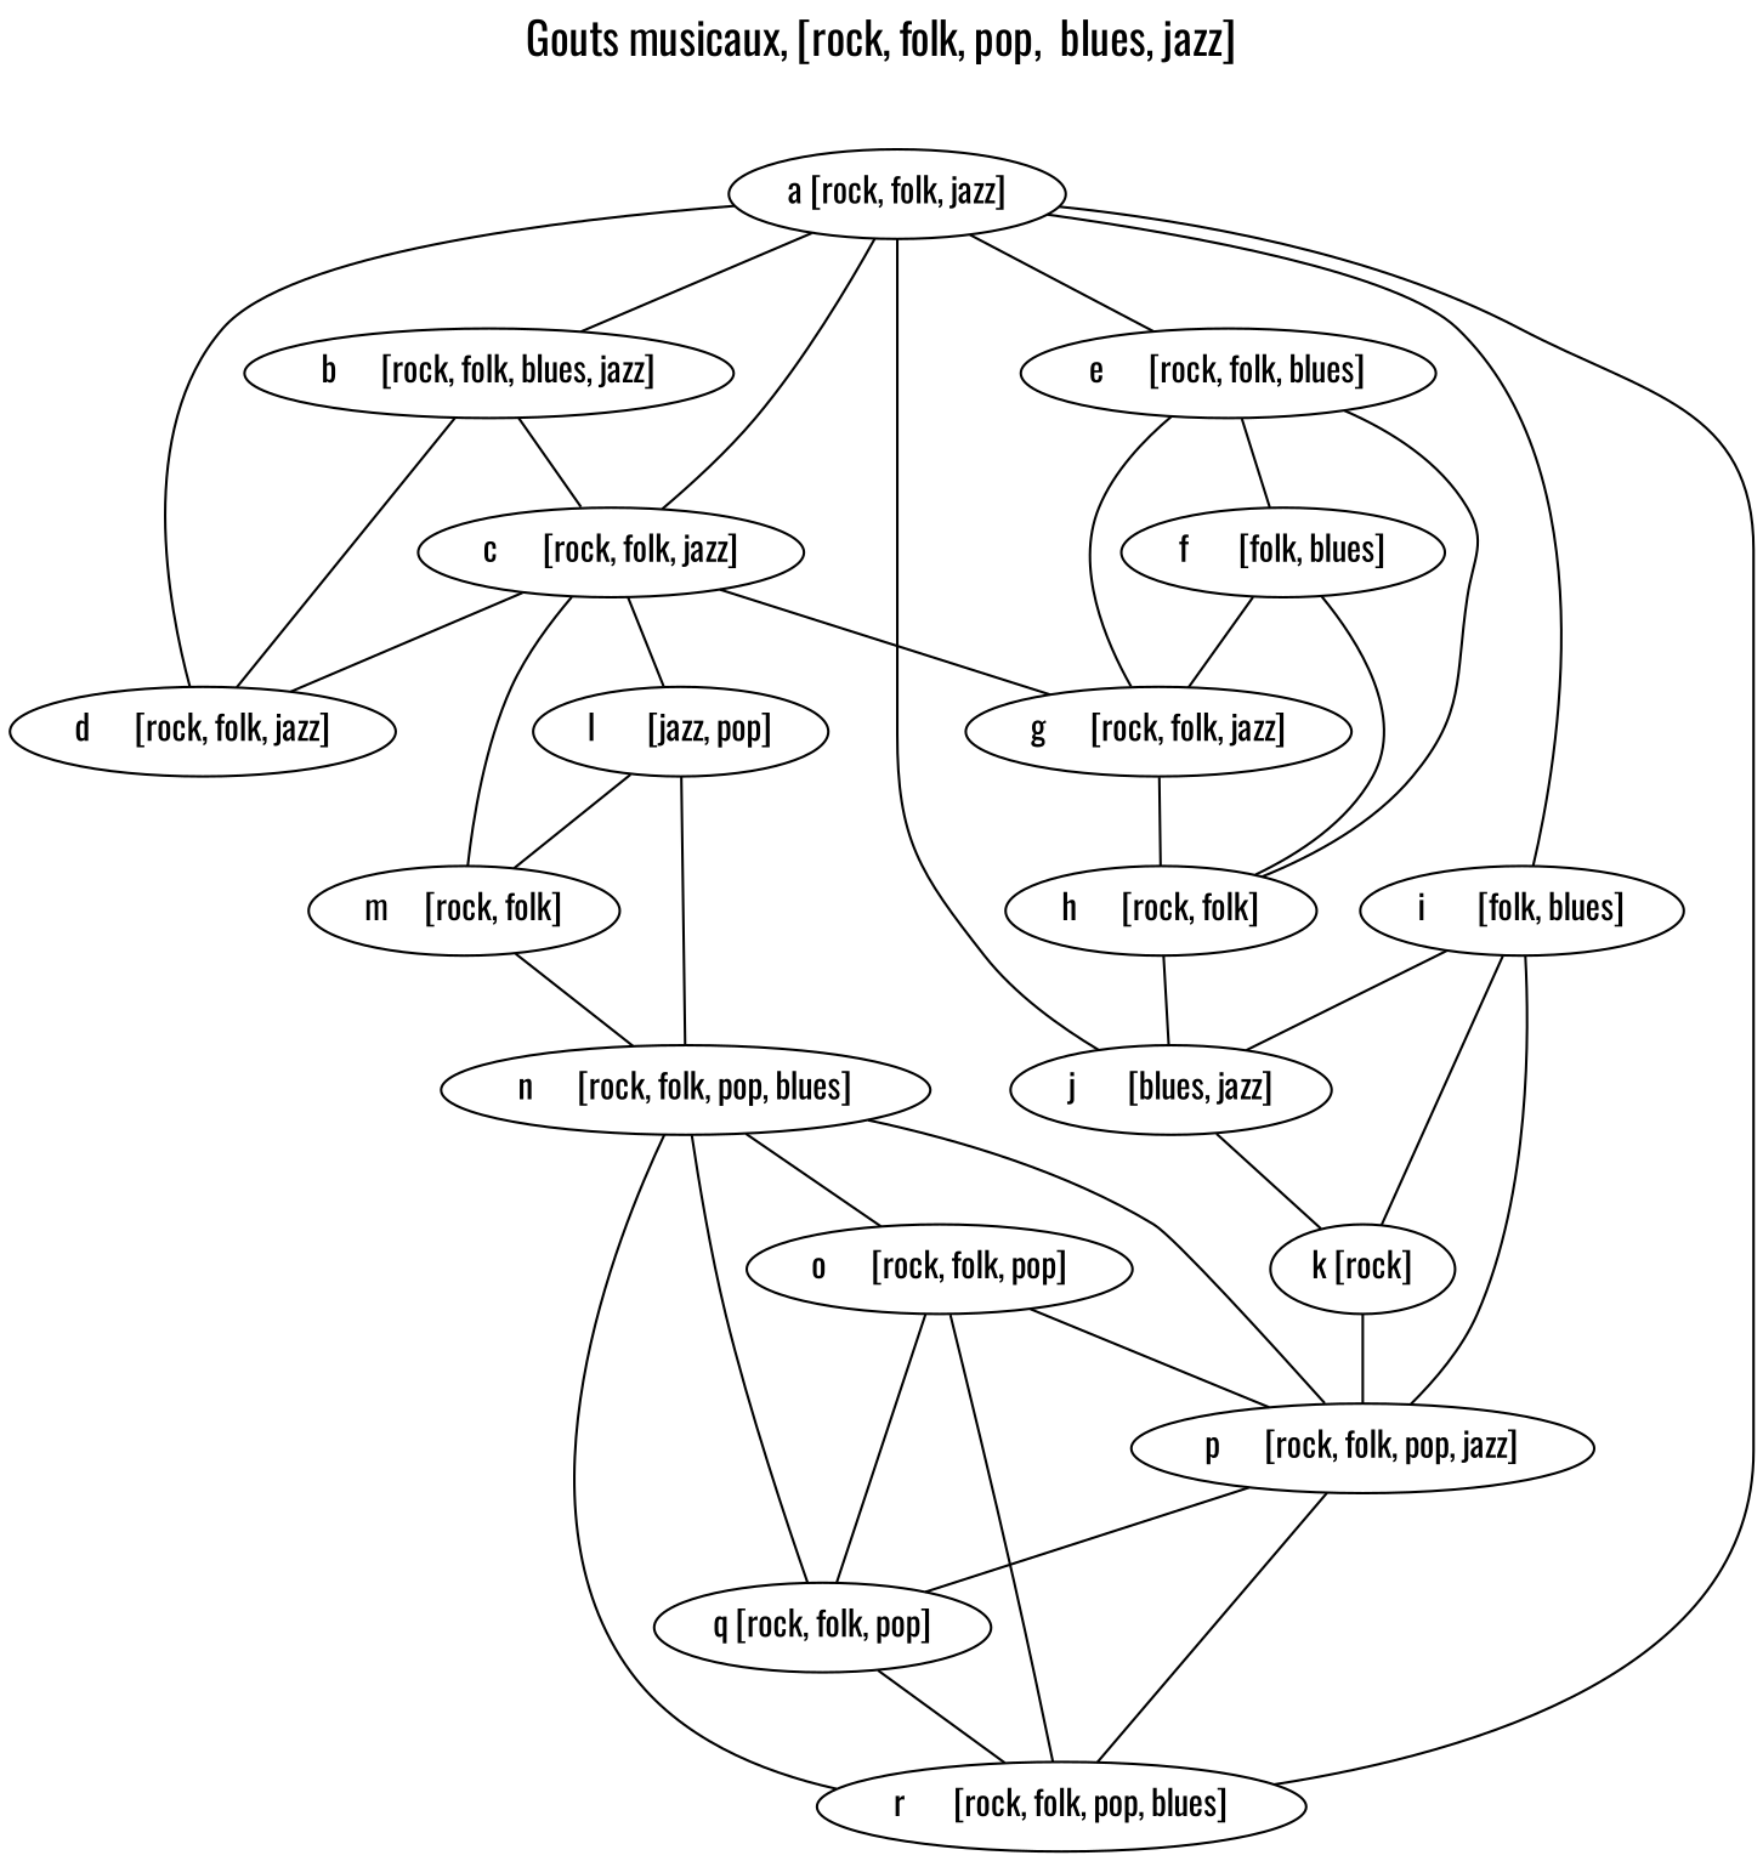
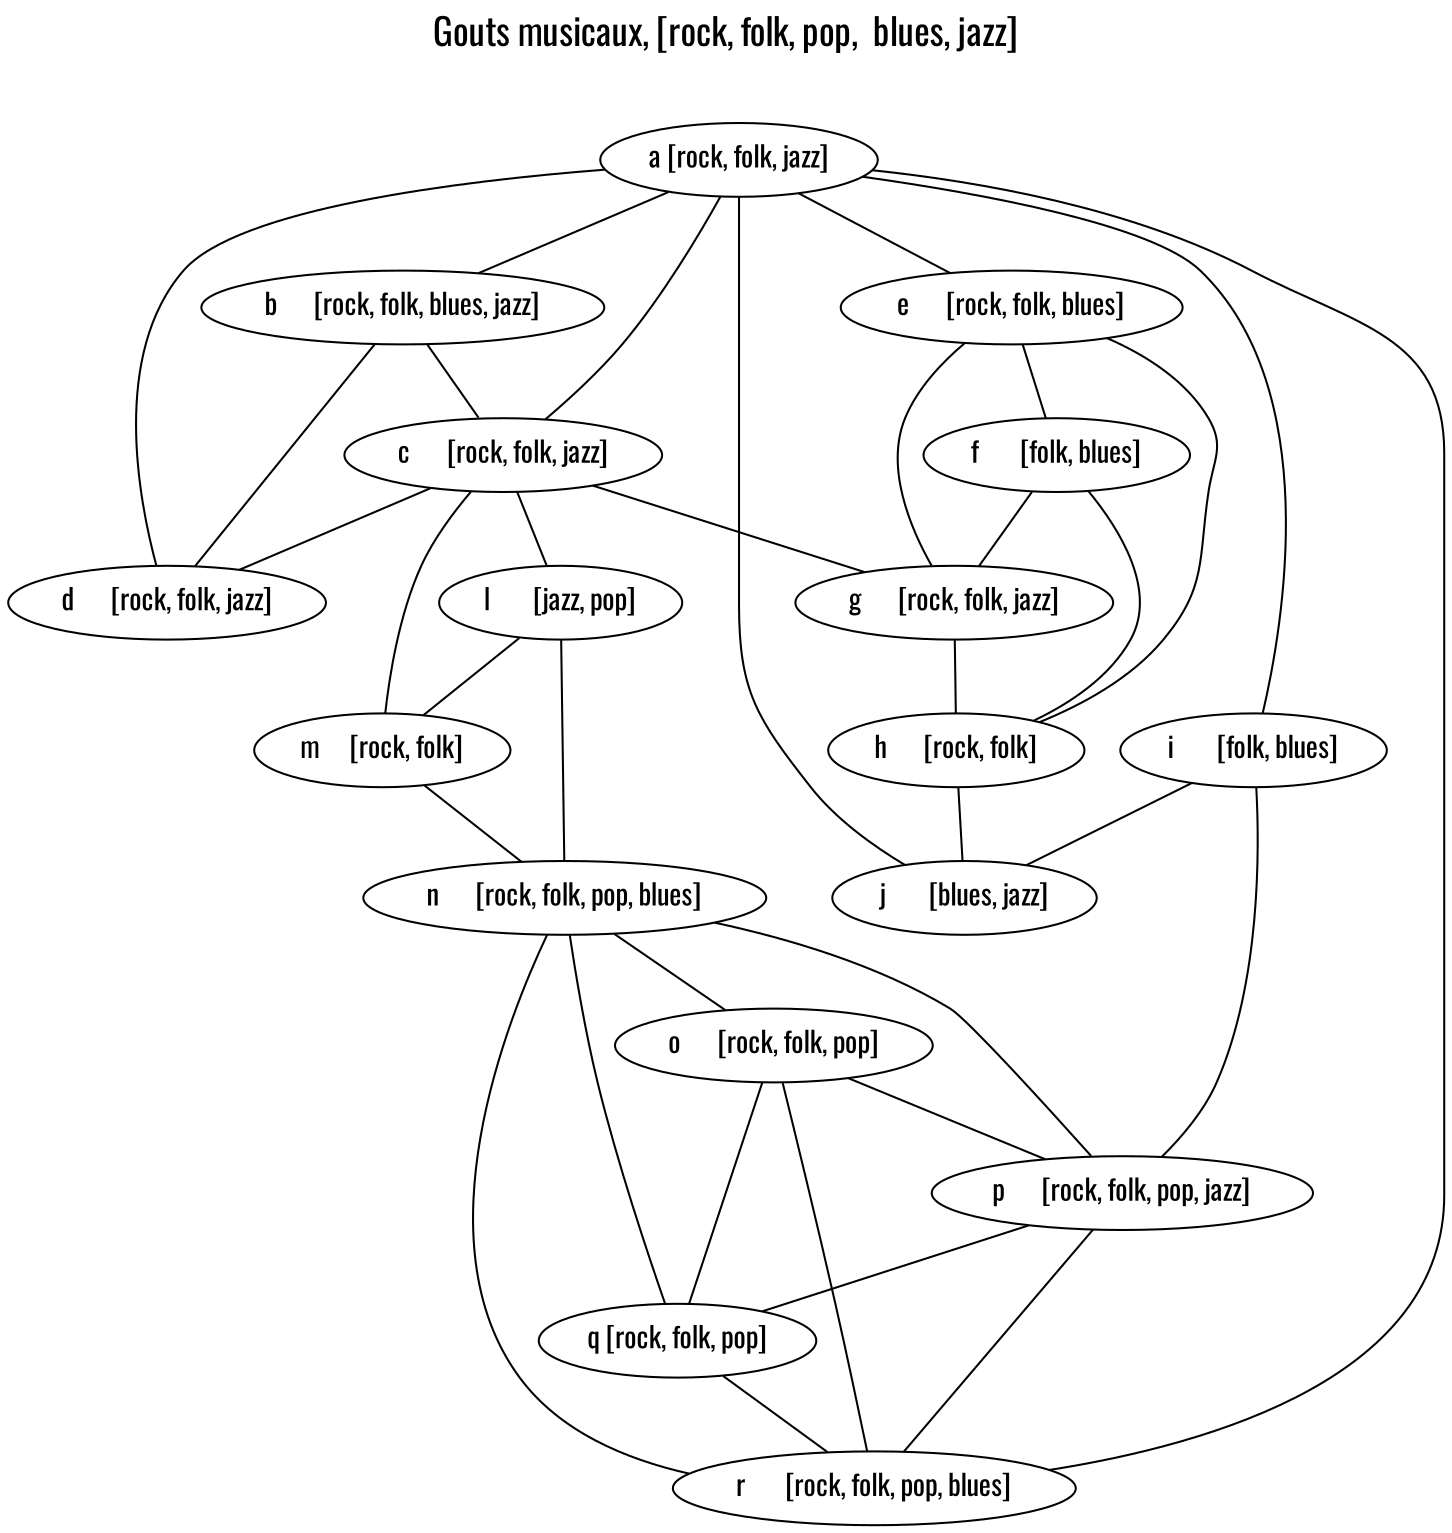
  graph {
    fontname=Oswald
    fontsize=18
    label="Gouts musicaux, [rock, folk, pop,  blues, jazz]"
    labelloc=top
    node [fontname=Oswald]
    edge [fontname=Oswald]
    n1 [label="a [rock, folk, jazz]"]
    n2 [label="b	[rock, folk, blues, jazz]"]
    n3 [label="c	[rock, folk, jazz]"]
    n4 [label="d	[rock, folk, jazz]"]
    n5 [label="e	[rock, folk, blues]"]
    n6 [label="i	[folk, blues]"]
    n7 [label="j	[blues, jazz]"]
    n8 [label="r	[rock, folk, pop, blues]"]
    n9 [label="g	[rock, folk, jazz]"]
    n10 [label="l	[jazz, pop]"]
    n11 [label="m	[rock, folk]"]
    n12 [label="f	[folk, blues]"]
    n13 [label="h	[rock, folk]"]
-   n14 [label="k [rock]"]
    n15 [label="p	[rock, folk, pop, jazz]"]
    n16 [label="n	[rock, folk, pop, blues]"]
    n17 [label="q [rock, folk, pop]"]
    n18 [label="o	[rock, folk, pop]"]
    n1 -- n2
    n1 -- n3
    n1 -- n4
    n1 -- n5
    n1 -- n6
    n1 -- n7
    n1 -- n8
    n2 -- n3
    n2 -- n4
    n3 -- n4
    n3 -- n9
    n3 -- n10
    n3 -- n11
    n5 -- n9
    n5 -- n12
    n5 -- n13
    n6 -- n7
-   n6 -- n14
    n6 -- n15
-   n7 -- n14
    n9 -- n13
    n10 -- n11
    n10 -- n16
    n11 -- n16
    n12 -- n9
    n12 -- n13
    n13 -- n7
-   n14 -- n15
    n15 -- n8
    n15 -- n17
    n16 -- n8
    n16 -- n15
    n16 -- n17
    n16 -- n18
    n17 -- n8
    n18 -- n8
    n18 -- n15
    n18 -- n17
  }
